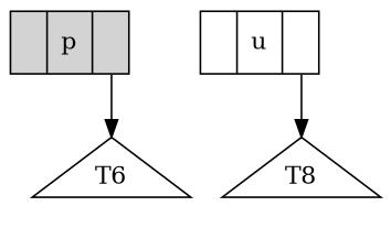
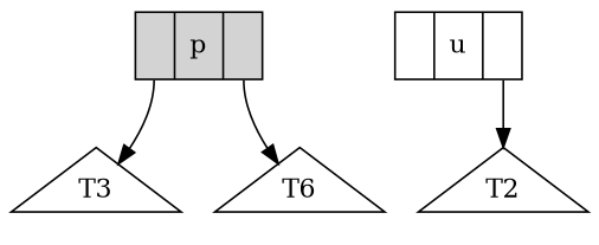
  digraph {
    node [shape=triangle]
    edge [tailport=f2]
    n1 [label="<f0> | <f1> p | <f2> " shape=record style=filled]
    n2 [label="<f0> | <f1> u | <f2> " shape=record]
-   T2 [label=T8]
+   T2
+   T3
    n5 [label=T6]
    subgraph sub_1 {
      n1
      n2
    }
    subgraph sub_2 {
      T2
+     T3
      n5
    }
+   n1 -> T3 [tailport=f0]
    n1 -> n5
    n2 -> T2
  }
